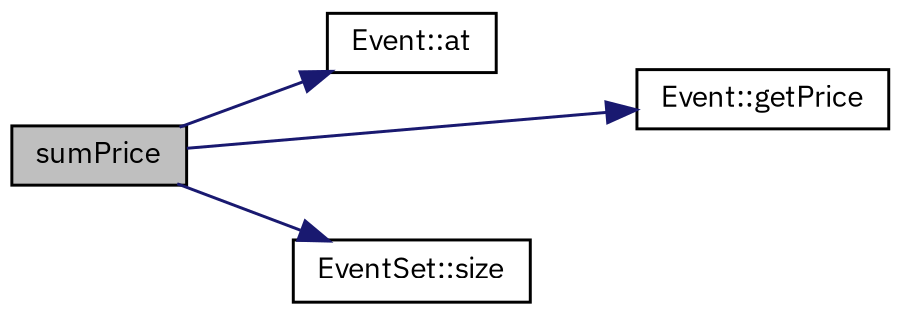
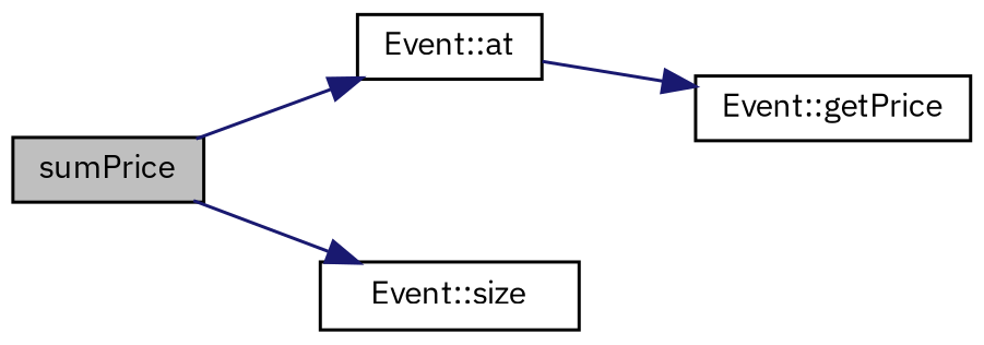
  digraph {
    fontname="IBM Plex Sans"
    rankdir=LR
    node [color=black fillcolor=white fontname="IBM Plex Sans" fontsize=10 shape=record style=filled]
    edge [color=midnightblue fontname="IBM Plex Sans" fontsize=10 labelfontname=Helvetica labelfontsize=10 style=solid]
    n1 [fillcolor=grey75 fontcolor=black height=0.2 label=sumPrice width=0.4]
    n2 [height=0.2 label="Event::at" width=0.4]
    n3 [height=0.2 label="Event::getPrice" width=0.4]
-   n4 [height=0.2 label="EventSet::size" width=0.4]
+   n4 [height=0.2 label="Event::size" width=0.4]
    n1 -> n2
-   n1 -> n3
+   n2 -> n3
    n1 -> n4
  }
